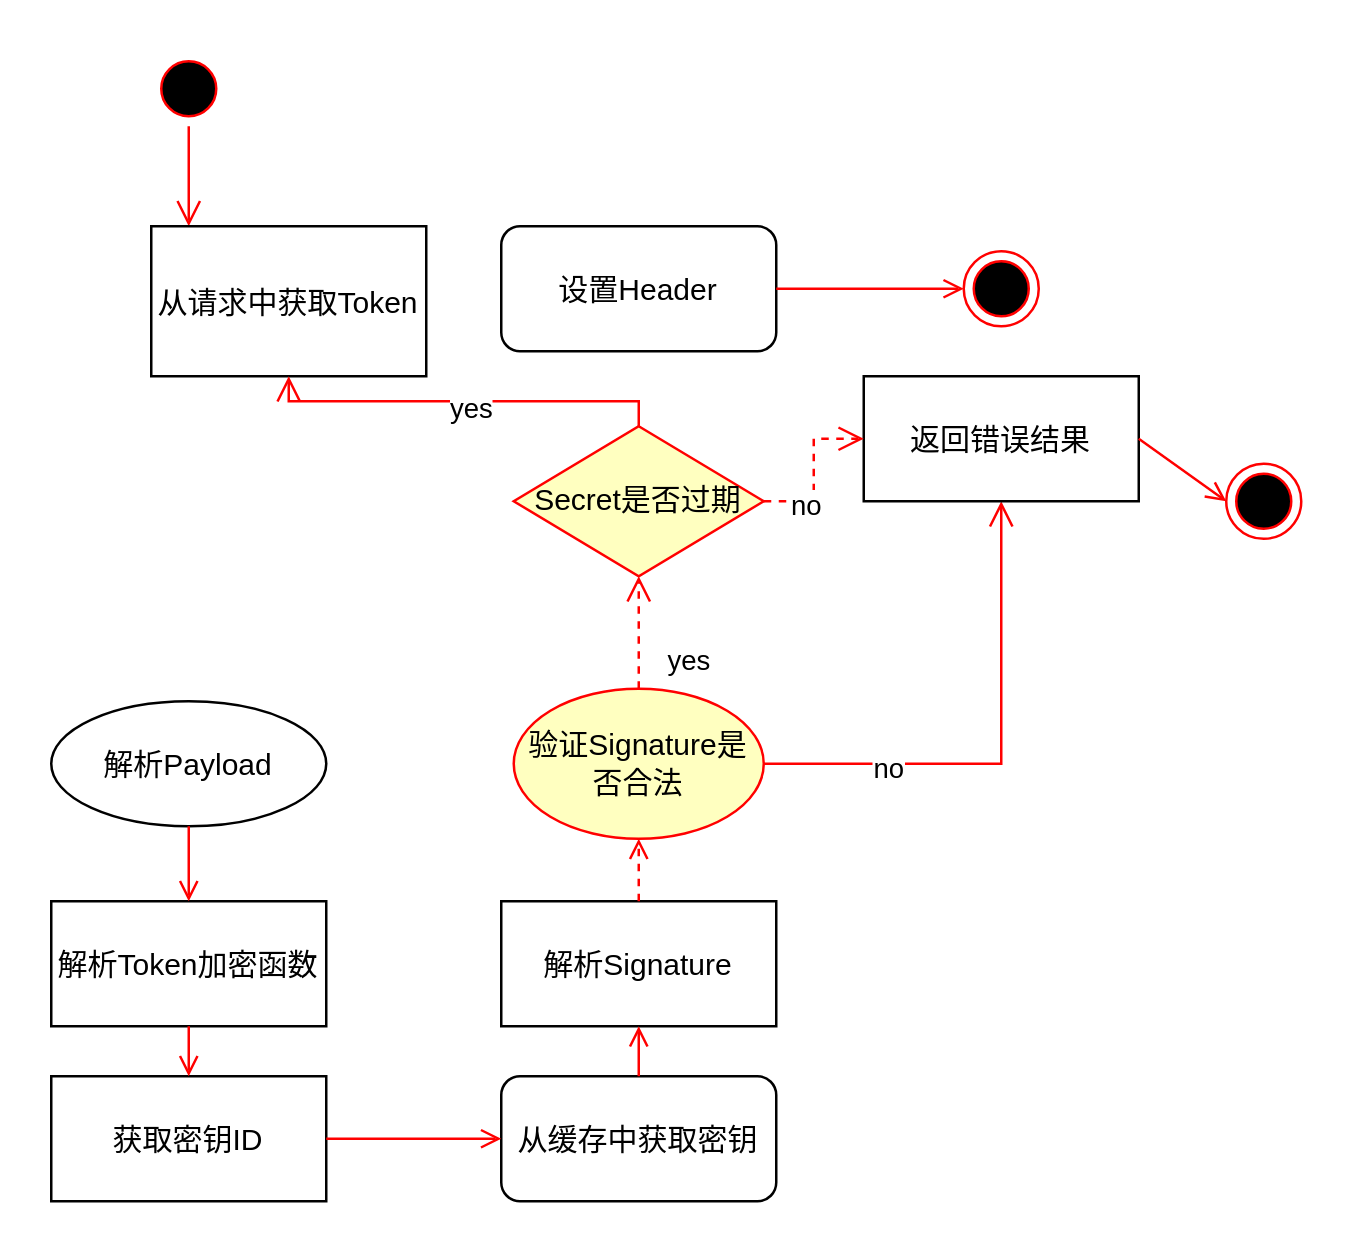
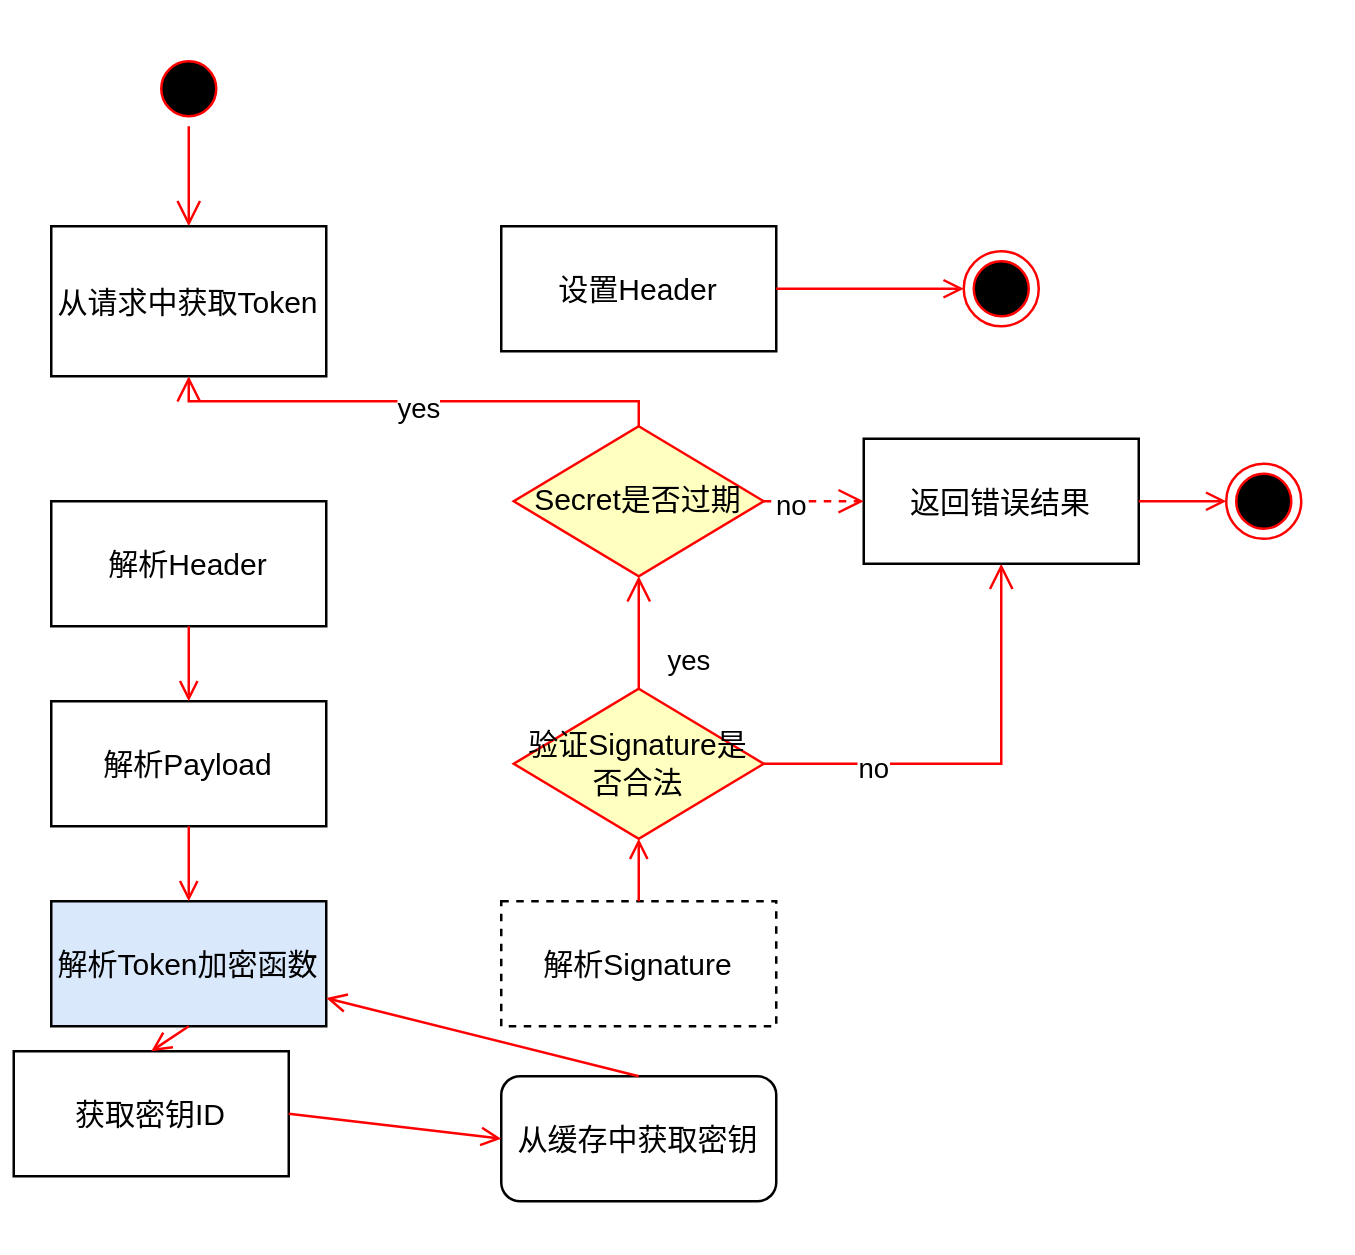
  <mxCell id="0" />
  <mxCell id="1" parent="0" />
  <mxCell id="2" value="" style="ellipse;shape=startState;fillColor=#000000;strokeColor=#ff0000;" parent="1" vertex="1"><mxGeometry x="60" y="20" width="30" height="30" as="geometry" /></mxCell>
  <mxCell id="3" value="" style="edgeStyle=elbowEdgeStyle;elbow=horizontal;verticalAlign=bottom;endArrow=open;endSize=8;strokeColor=#FF0000;endFill=1;rounded=0" parent="1" source="2" target="4" edge="1"><mxGeometry x="110" y="190" as="geometry"><mxPoint x="65" y="90" as="targetPoint" /></mxGeometry></mxCell>
- <mxCell id="4" value="从请求中获取Token" style="" parent="1" vertex="1"><mxGeometry x="60" y="90" width="110" height="60" as="geometry" /></mxCell>
- <mxCell id="6" value="解析Payload" style="ellipse;" parent="1" vertex="1"><mxGeometry x="20" y="280" width="110" height="50" as="geometry" /></mxCell>
- <mxCell id="8" value="解析Token加密函数" style="" vertex="1" parent="1"><mxGeometry x="20" y="360" width="110" height="50" as="geometry" /></mxCell>
- <mxCell id="9" value="获取密钥ID" style="" vertex="1" parent="1"><mxGeometry x="20" y="430" width="110" height="50" as="geometry" /></mxCell>
+ <mxCell id="4" value="从请求中获取Token" style="" parent="1" vertex="1"><mxGeometry x="20" y="90" width="110" height="60" as="geometry" /></mxCell>
+ <mxCell id="5" value="解析Header" style="" parent="1" vertex="1"><mxGeometry x="20" y="200" width="110" height="50" as="geometry" /></mxCell>
+ <mxCell id="6" value="解析Payload" style="" parent="1" vertex="1"><mxGeometry x="20" y="280" width="110" height="50" as="geometry" /></mxCell>
+ <mxCell id="7" value="" style="endArrow=open;strokeColor=#FF0000;endFill=1;rounded=0" parent="1" source="5" target="6" edge="1"><mxGeometry relative="1" as="geometry" /></mxCell>
+ <mxCell id="8" value="解析Token加密函数" style="fillColor=#dae8fc;" vertex="1" parent="1"><mxGeometry x="20" y="360" width="110" height="50" as="geometry" /></mxCell>
+ <mxCell id="9" value="获取密钥ID" style="" vertex="1" parent="1"><mxGeometry x="5" y="420" width="110" height="50" as="geometry" /></mxCell>
  <mxCell id="10" value="从缓存中获取密钥" style="rounded=1;" vertex="1" parent="1"><mxGeometry x="200" y="430" width="110" height="50" as="geometry" /></mxCell>
- <mxCell id="11" value="解析Signature" style="" vertex="1" parent="1"><mxGeometry x="200" y="360" width="110" height="50" as="geometry" /></mxCell>
- <mxCell id="12" value="验证Signature是否合法" style="ellipse;whiteSpace=wrap;html=1;fontColor=#000000;fillColor=#ffffc0;strokeColor=#ff0000;" vertex="1" parent="1"><mxGeometry x="205" y="275" width="100" height="60" as="geometry" /></mxCell>
- <mxCell id="13" value="yes" style="edgeStyle=orthogonalEdgeStyle;html=1;align=left;verticalAlign=top;endArrow=open;endSize=8;strokeColor=#ff0000;rounded=0;entryX=0.5;entryY=1;entryDx=0;entryDy=0;dashed=1;" edge="1" source="12" parent="1" target="15"><mxGeometry x="0.084" y="-10" relative="1" as="geometry"><mxPoint x="260" y="160" as="targetPoint" /><mxPoint as="offset" /></mxGeometry></mxCell>
+ <mxCell id="11" value="解析Signature" style="dashed=1;" vertex="1" parent="1"><mxGeometry x="200" y="360" width="110" height="50" as="geometry" /></mxCell>
+ <mxCell id="12" value="验证Signature是否合法" style="rhombus;whiteSpace=wrap;html=1;fontColor=#000000;fillColor=#ffffc0;strokeColor=#ff0000;" vertex="1" parent="1"><mxGeometry x="205" y="275" width="100" height="60" as="geometry" /></mxCell>
+ <mxCell id="13" value="yes" style="edgeStyle=orthogonalEdgeStyle;html=1;align=left;verticalAlign=top;endArrow=open;endSize=8;strokeColor=#ff0000;rounded=0;entryX=0.5;entryY=1;entryDx=0;entryDy=0;" edge="1" source="12" parent="1" target="15"><mxGeometry x="0.084" y="-10" relative="1" as="geometry"><mxPoint x="260" y="160" as="targetPoint" /><mxPoint as="offset" /></mxGeometry></mxCell>
  <mxCell id="14" value="" style="ellipse;shape=endState;fillColor=#000000;strokeColor=#ff0000" parent="1" vertex="1"><mxGeometry x="490" y="185" width="30" height="30" as="geometry" /></mxCell>
  <mxCell id="15" value="Secret是否过期" style="rhombus;whiteSpace=wrap;html=1;fontColor=#000000;fillColor=#ffffc0;strokeColor=#ff0000;" vertex="1" parent="1"><mxGeometry x="205" y="170" width="100" height="60" as="geometry" /></mxCell>
- <mxCell id="16" value="设置Header" style="rounded=1;" vertex="1" parent="1"><mxGeometry x="200" y="90" width="110" height="50" as="geometry" /></mxCell>
+ <mxCell id="16" value="设置Header" style="" vertex="1" parent="1"><mxGeometry x="200" y="90" width="110" height="50" as="geometry" /></mxCell>
  <mxCell id="17" value="" style="edgeStyle=orthogonalEdgeStyle;html=1;align=left;verticalAlign=bottom;endArrow=open;endSize=8;strokeColor=#ff0000;rounded=0;exitX=1;exitY=0.5;exitDx=0;exitDy=0;" edge="1" parent="1" source="12" target="19"><mxGeometry x="-1" relative="1" as="geometry"><mxPoint x="350" y="220" as="targetPoint" /><mxPoint x="305" y="305" as="sourcePoint" /></mxGeometry></mxCell>
  <mxCell id="18" value="no" style="edgeLabel;html=1;align=center;verticalAlign=middle;resizable=0;points=[];" vertex="1" connectable="0" parent="17"><mxGeometry x="-0.509" y="-1" relative="1" as="geometry"><mxPoint as="offset" /></mxGeometry></mxCell>
- <mxCell id="19" value="返回错误结果" style="" vertex="1" parent="1"><mxGeometry x="345" y="150" width="110" height="50" as="geometry" /></mxCell>
+ <mxCell id="19" value="返回错误结果" style="" vertex="1" parent="1"><mxGeometry x="345" y="175" width="110" height="50" as="geometry" /></mxCell>
  <mxCell id="20" value="yes" style="edgeStyle=orthogonalEdgeStyle;html=1;align=left;verticalAlign=top;endArrow=open;endSize=8;strokeColor=#ff0000;rounded=0;exitX=0.5;exitY=0;exitDx=0;exitDy=0;" edge="1" parent="1" source="15" target="4"><mxGeometry x="0.084" y="-10" relative="1" as="geometry"><mxPoint x="265" y="240" as="targetPoint" /><mxPoint x="265" y="285" as="sourcePoint" /><mxPoint as="offset" /></mxGeometry></mxCell>
  <mxCell id="21" value="" style="edgeStyle=orthogonalEdgeStyle;html=1;align=left;verticalAlign=bottom;endArrow=open;endSize=8;strokeColor=#ff0000;rounded=0;exitX=1;exitY=0.5;exitDx=0;exitDy=0;entryX=0;entryY=0.5;entryDx=0;entryDy=0;dashed=1;" edge="1" parent="1" source="15" target="19"><mxGeometry x="-1" relative="1" as="geometry"><mxPoint x="410" y="235" as="targetPoint" /><mxPoint x="315" y="315" as="sourcePoint" /></mxGeometry></mxCell>
  <mxCell id="22" value="no" style="edgeLabel;html=1;align=center;verticalAlign=middle;resizable=0;points=[];" vertex="1" connectable="0" parent="21"><mxGeometry x="-0.509" y="-1" relative="1" as="geometry"><mxPoint as="offset" /></mxGeometry></mxCell>
  <mxCell id="23" value="" style="endArrow=open;strokeColor=#FF0000;endFill=1;rounded=0;exitX=1;exitY=0.5;exitDx=0;exitDy=0;entryX=0;entryY=0.5;entryDx=0;entryDy=0;" edge="1" parent="1" source="19" target="14"><mxGeometry relative="1" as="geometry"><mxPoint x="85" y="160" as="sourcePoint" /><mxPoint x="85" y="210" as="targetPoint" /></mxGeometry></mxCell>
  <mxCell id="24" value="" style="endArrow=open;strokeColor=#FF0000;endFill=1;rounded=0;exitX=1;exitY=0.5;exitDx=0;exitDy=0;entryX=0;entryY=0.5;entryDx=0;entryDy=0;" edge="1" parent="1" source="16" target="25"><mxGeometry relative="1" as="geometry"><mxPoint x="465" y="210" as="sourcePoint" /><mxPoint x="370" y="115" as="targetPoint" /></mxGeometry></mxCell>
  <mxCell id="25" value="" style="ellipse;shape=endState;fillColor=#000000;strokeColor=#ff0000" vertex="1" parent="1"><mxGeometry x="385" y="100" width="30" height="30" as="geometry" /></mxCell>
  <mxCell id="26" value="" style="endArrow=open;strokeColor=#FF0000;endFill=1;rounded=0;exitX=0.5;exitY=1;exitDx=0;exitDy=0;" edge="1" parent="1" source="6"><mxGeometry relative="1" as="geometry"><mxPoint x="74.5" y="330" as="sourcePoint" /><mxPoint x="75" y="360" as="targetPoint" /></mxGeometry></mxCell>
  <mxCell id="27" value="" style="endArrow=open;strokeColor=#FF0000;endFill=1;rounded=0;entryX=0.5;entryY=0;entryDx=0;entryDy=0;exitX=0.5;exitY=1;exitDx=0;exitDy=0;" edge="1" parent="1" source="8" target="9"><mxGeometry relative="1" as="geometry"><mxPoint x="95" y="170" as="sourcePoint" /><mxPoint x="95" y="220" as="targetPoint" /></mxGeometry></mxCell>
  <mxCell id="28" value="" style="endArrow=open;strokeColor=#FF0000;endFill=1;rounded=0;exitX=1;exitY=0.5;exitDx=0;exitDy=0;entryX=0;entryY=0.5;entryDx=0;entryDy=0;" edge="1" parent="1" source="9" target="10"><mxGeometry relative="1" as="geometry"><mxPoint x="105" y="180" as="sourcePoint" /><mxPoint x="105" y="230" as="targetPoint" /></mxGeometry></mxCell>
- <mxCell id="29" value="" style="endArrow=open;strokeColor=#FF0000;endFill=1;rounded=0;exitX=0.5;exitY=0;exitDx=0;exitDy=0;entryX=0.5;entryY=1;entryDx=0;entryDy=0;" edge="1" parent="1" source="10" target="11"><mxGeometry relative="1" as="geometry"><mxPoint x="115" y="190" as="sourcePoint" /><mxPoint x="115" y="240" as="targetPoint" /></mxGeometry></mxCell>
- <mxCell id="30" value="" style="endArrow=open;strokeColor=#FF0000;endFill=1;rounded=0;exitX=0.5;exitY=0;exitDx=0;exitDy=0;entryX=0.5;entryY=1;entryDx=0;entryDy=0;dashed=1;" edge="1" parent="1" source="11" target="12"><mxGeometry relative="1" as="geometry"><mxPoint x="125" y="200" as="sourcePoint" /><mxPoint x="125" y="250" as="targetPoint" /></mxGeometry></mxCell>
+ <mxCell id="29" value="" style="endArrow=open;strokeColor=#FF0000;endFill=1;rounded=0;exitX=0.5;exitY=0;exitDx=0;exitDy=0;" edge="1" parent="1" source="10" target="8"><mxGeometry relative="1" as="geometry"><mxPoint x="115" y="190" as="sourcePoint" /><mxPoint x="115" y="240" as="targetPoint" /></mxGeometry></mxCell>
+ <mxCell id="30" value="" style="endArrow=open;strokeColor=#FF0000;endFill=1;rounded=0;exitX=0.5;exitY=0;exitDx=0;exitDy=0;entryX=0.5;entryY=1;entryDx=0;entryDy=0;" edge="1" parent="1" source="11" target="12"><mxGeometry relative="1" as="geometry"><mxPoint x="125" y="200" as="sourcePoint" /><mxPoint x="125" y="250" as="targetPoint" /></mxGeometry></mxCell>
